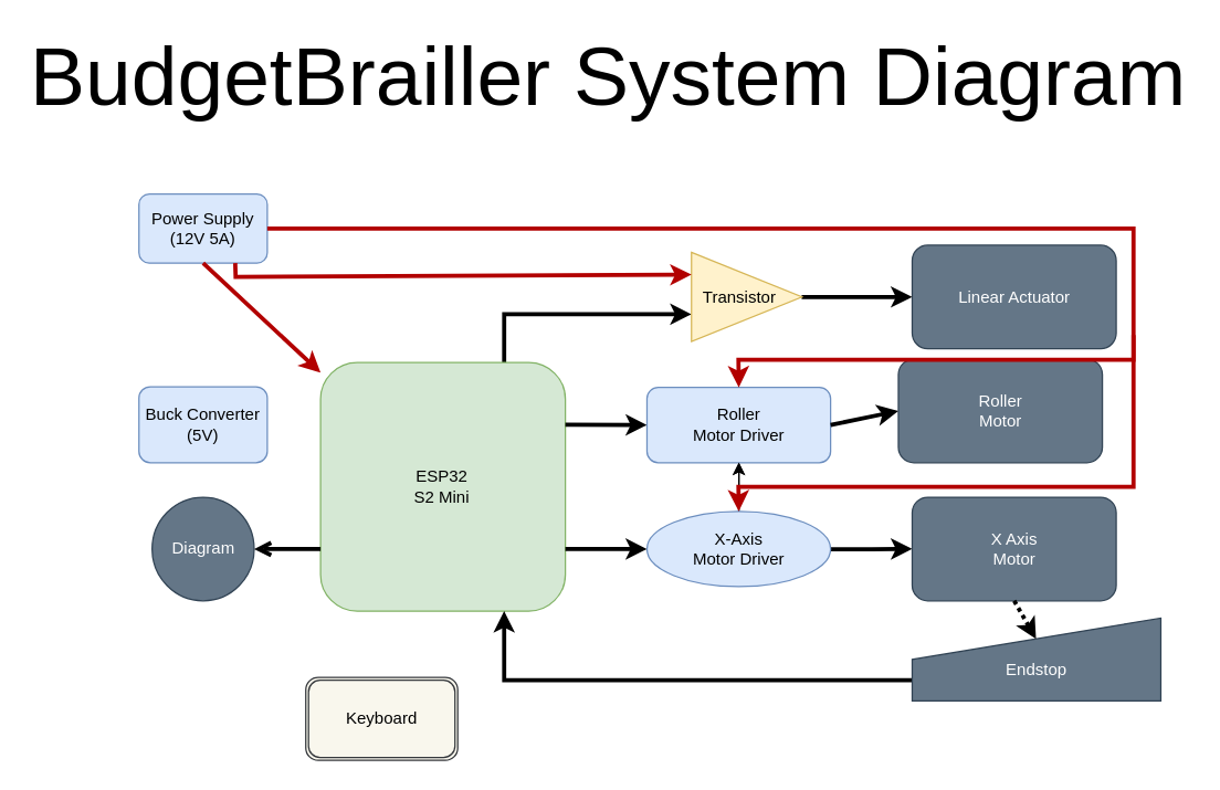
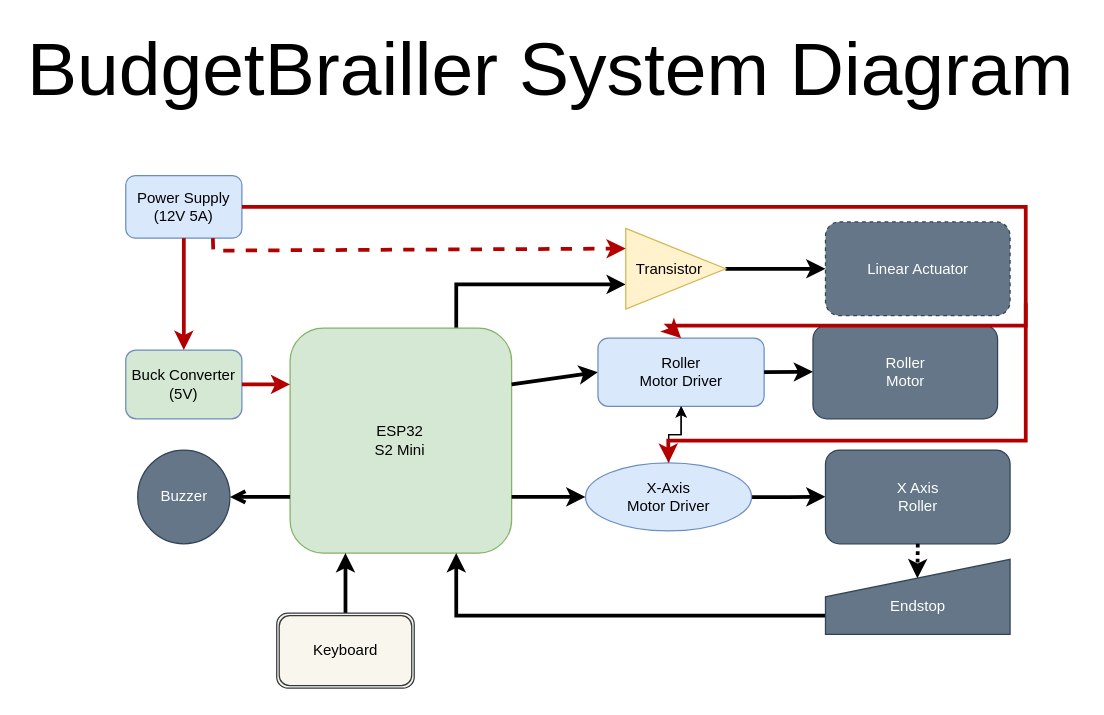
  <mxCell id="0" />
  <mxCell id="1" parent="0" />
  <mxCell id="2" value="&lt;font style=&quot;font-size: 60px;&quot;&gt;BudgetBrailler System Diagram&lt;/font&gt;" style="text;html=1;align=center;verticalAlign=middle;whiteSpace=wrap;rounded=0;" parent="1" vertex="1"><mxGeometry x="20.24" y="20" width="840" height="70" as="geometry" /></mxCell>
  <mxCell id="3" style="edgeStyle=orthogonalEdgeStyle;rounded=0;orthogonalLoop=1;jettySize=auto;html=1;exitX=0.75;exitY=0;exitDx=0;exitDy=0;entryX=0;entryY=0.694;entryDx=0;entryDy=0;strokeWidth=3;entryPerimeter=0;" parent="1" source="4" target="25" edge="1"><mxGeometry relative="1" as="geometry" /></mxCell>
  <mxCell id="4" value="ESP32&lt;div&gt;S2 Mini&lt;/div&gt;" style="rounded=1;whiteSpace=wrap;html=1;fillColor=#d5e8d4;strokeColor=#82b366;align=center;" parent="1" vertex="1"><mxGeometry x="231.47" y="262" width="177.231" height="180" as="geometry" /></mxCell>
  <mxCell id="5" value="" style="endArrow=classic;html=1;rounded=0;exitX=1;exitY=0.25;exitDx=0;exitDy=0;entryX=0;entryY=0.5;entryDx=0;entryDy=0;strokeWidth=3;" parent="1" source="4" target="7" edge="1"><mxGeometry width="50" height="50" relative="1" as="geometry"><mxPoint x="482.547" y="307" as="sourcePoint" /><mxPoint x="526.855" y="262" as="targetPoint" /></mxGeometry></mxCell>
  <mxCell id="6" value="" style="endArrow=classic;html=1;rounded=0;exitX=1;exitY=0.75;exitDx=0;exitDy=0;entryX=0;entryY=0.5;entryDx=0;entryDy=0;strokeWidth=3;" parent="1" source="4" target="11" edge="1"><mxGeometry width="50" height="50" relative="1" as="geometry"><mxPoint x="512.085" y="382" as="sourcePoint" /><mxPoint x="526.855" y="442" as="targetPoint" /></mxGeometry></mxCell>
- <mxCell id="7" value="&lt;div&gt;Roller&lt;/div&gt;&lt;div&gt;Motor Driver&lt;/div&gt;" style="rounded=1;whiteSpace=wrap;html=1;fillColor=#dae8fc;strokeColor=#6c8ebf;" parent="1" vertex="1"><mxGeometry x="467.78" y="280" width="132.92" height="54.5" as="geometry" /></mxCell>
+ <mxCell id="7" value="&lt;div&gt;Roller&lt;/div&gt;&lt;div&gt;Motor Driver&lt;/div&gt;" style="rounded=1;whiteSpace=wrap;html=1;fillColor=#dae8fc;strokeColor=#6c8ebf;" parent="1" vertex="1"><mxGeometry x="477.78" y="270" width="132.92" height="54.5" as="geometry" /></mxCell>
  <mxCell id="8" value="" style="edgeStyle=orthogonalEdgeStyle;rounded=0;orthogonalLoop=1;jettySize=auto;html=1;strokeWidth=3;" parent="1" source="11" target="13" edge="1"><mxGeometry relative="1" as="geometry" /></mxCell>
  <mxCell id="9" value="" style="edgeStyle=orthogonalEdgeStyle;rounded=0;orthogonalLoop=1;jettySize=auto;html=1;" edge="1" parent="1" source="11" target="7"><mxGeometry relative="1" as="geometry" /></mxCell>
  <mxCell id="10" value="" style="edgeStyle=orthogonalEdgeStyle;rounded=0;orthogonalLoop=1;jettySize=auto;html=1;" edge="1" parent="1" source="11" target="7"><mxGeometry relative="1" as="geometry" /></mxCell>
  <mxCell id="11" value="X-Axis&lt;div&gt;Motor Driver&lt;/div&gt;" style="ellipse;whiteSpace=wrap;html=1;fillColor=#dae8fc;strokeColor=#6c8ebf;" parent="1" vertex="1"><mxGeometry x="467.78" y="369.75" width="132.92" height="54.5" as="geometry" /></mxCell>
  <mxCell id="12" value="&lt;div&gt;Roller&lt;/div&gt;&lt;div&gt;Motor&lt;/div&gt;" style="rounded=1;whiteSpace=wrap;html=1;fillColor=#647687;fontColor=#ffffff;strokeColor=#314354;" parent="1" vertex="1"><mxGeometry x="649.778" y="259.5" width="147.692" height="75" as="geometry" /></mxCell>
- <mxCell id="13" value="X Axis&lt;div&gt;Motor&lt;/div&gt;" style="rounded=1;whiteSpace=wrap;html=1;fillColor=#647687;fontColor=#ffffff;strokeColor=#314354;" parent="1" vertex="1"><mxGeometry x="659.778" y="359.5" width="147.692" height="75" as="geometry" /></mxCell>
+ <mxCell id="13" value="X Axis&lt;div&gt;Roller&lt;/div&gt;" style="rounded=1;whiteSpace=wrap;html=1;fillColor=#647687;fontColor=#ffffff;strokeColor=#314354;" parent="1" vertex="1"><mxGeometry x="659.778" y="359.5" width="147.692" height="75" as="geometry" /></mxCell>
  <mxCell id="14" value="" style="endArrow=classic;html=1;rounded=0;exitX=1;exitY=0.5;exitDx=0;exitDy=0;entryX=0;entryY=0.5;entryDx=0;entryDy=0;strokeWidth=3;" parent="1" source="7" target="12" edge="1"><mxGeometry width="50" height="50" relative="1" as="geometry"><mxPoint x="659.778" y="457" as="sourcePoint" /><mxPoint x="733.624" y="457" as="targetPoint" /></mxGeometry></mxCell>
- <mxCell id="15" value="Diagram" style="ellipse;whiteSpace=wrap;html=1;fillColor=#647687;fontColor=#ffffff;strokeColor=#314354;" parent="1" vertex="1"><mxGeometry x="109.535" y="359.5" width="73.846" height="75" as="geometry" /></mxCell>
+ <mxCell id="15" value="Buzzer" style="ellipse;whiteSpace=wrap;html=1;fillColor=#647687;fontColor=#ffffff;strokeColor=#314354;" parent="1" vertex="1"><mxGeometry x="109.535" y="359.5" width="73.846" height="75" as="geometry" /></mxCell>
  <mxCell id="16" value="" style="endArrow=open;html=1;rounded=0;exitX=0;exitY=0.75;exitDx=0;exitDy=0;entryX=1;entryY=0.5;entryDx=0;entryDy=0;strokeWidth=3;" parent="1" source="4" target="15" edge="1"><mxGeometry width="50" height="50" relative="1" as="geometry"><mxPoint x="423.47" y="457" as="sourcePoint" /><mxPoint x="183.47" y="377" as="targetPoint" /></mxGeometry></mxCell>
  <mxCell id="17" style="edgeStyle=orthogonalEdgeStyle;rounded=0;orthogonalLoop=1;jettySize=auto;html=1;exitX=0;exitY=0.75;exitDx=0;exitDy=0;entryX=0.75;entryY=1;entryDx=0;entryDy=0;strokeWidth=3;" parent="1" source="18" target="4" edge="1"><mxGeometry relative="1" as="geometry" /></mxCell>
- <mxCell id="18" value="&lt;div&gt;&lt;br&gt;&lt;/div&gt;Endstop" style="shape=manualInput;whiteSpace=wrap;html=1;fillColor=#647687;fontColor=#ffffff;strokeColor=#314354;" parent="1" vertex="1"><mxGeometry x="659.778" y="447" width="180" height="60" as="geometry" /></mxCell>
- <mxCell id="19" value="Buck Converter (5V)" style="rounded=1;whiteSpace=wrap;html=1;fillColor=#dae8fc;strokeColor=#6c8ebf;" parent="1" vertex="1"><mxGeometry x="100" y="279.5" width="92.92" height="55" as="geometry" /></mxCell>
- <mxCell id="21" value="Linear Actuator" style="rounded=1;whiteSpace=wrap;html=1;fillColor=#647687;fontColor=#ffffff;strokeColor=#314354;" parent="1" vertex="1"><mxGeometry x="659.778" y="177" width="147.692" height="75" as="geometry" /></mxCell>
+ <mxCell id="18" value="&lt;div&gt;&lt;br&gt;&lt;/div&gt;Endstop" style="shape=manualInput;whiteSpace=wrap;html=1;fillColor=#647687;fontColor=#ffffff;strokeColor=#314354;" parent="1" vertex="1"><mxGeometry x="659.778" y="447" width="147.692" height="60" as="geometry" /></mxCell>
+ <mxCell id="19" value="Buck Converter (5V)" style="rounded=1;whiteSpace=wrap;html=1;fillColor=#d5e8d4;strokeColor=#6c8ebf;" parent="1" vertex="1"><mxGeometry x="100" y="279.5" width="92.92" height="55" as="geometry" /></mxCell>
+ <mxCell id="20" value="" style="endArrow=classic;html=1;rounded=0;exitX=1;exitY=0.5;exitDx=0;exitDy=0;entryX=0;entryY=0.25;entryDx=0;entryDy=0;fillColor=#e51400;strokeColor=#B20000;strokeWidth=3;" parent="1" source="19" target="4" edge="1"><mxGeometry width="50" height="50" relative="1" as="geometry"><mxPoint x="142.855" y="487" as="sourcePoint" /><mxPoint x="216.701" y="412" as="targetPoint" /></mxGeometry></mxCell>
+ <mxCell id="21" value="Linear Actuator" style="rounded=1;whiteSpace=wrap;html=1;fillColor=#647687;fontColor=#ffffff;strokeColor=#314354;dashed=1;" parent="1" vertex="1"><mxGeometry x="659.778" y="177" width="147.692" height="75" as="geometry" /></mxCell>
  <mxCell id="22" value="" style="endArrow=classic;html=1;rounded=0;exitX=0.5;exitY=1;exitDx=0;exitDy=0;entryX=0.498;entryY=0.253;entryDx=0;entryDy=0;entryPerimeter=0;dashed=1;dashPattern=1 1;strokeWidth=3;" parent="1" source="13" target="18" edge="1"><mxGeometry width="50" height="50" relative="1" as="geometry"><mxPoint x="540" y="460" as="sourcePoint" /><mxPoint x="590" y="410" as="targetPoint" /></mxGeometry></mxCell>
+ <mxCell id="23" value="" style="endArrow=classic;html=1;rounded=0;exitX=0.5;exitY=0;exitDx=0;exitDy=0;entryX=0.25;entryY=1;entryDx=0;entryDy=0;strokeWidth=3;" parent="1" source="26" target="4" edge="1"><mxGeometry width="50" height="50" relative="1" as="geometry"><mxPoint x="419" y="407" as="sourcePoint" /><mxPoint x="478" y="407" as="targetPoint" /></mxGeometry></mxCell>
  <mxCell id="24" value="" style="edgeStyle=orthogonalEdgeStyle;rounded=0;orthogonalLoop=1;jettySize=auto;html=1;strokeWidth=3;" parent="1" source="25" target="21" edge="1"><mxGeometry relative="1" as="geometry" /></mxCell>
  <mxCell id="25" value="Transistor&amp;nbsp; &amp;nbsp;" style="triangle;whiteSpace=wrap;html=1;fillColor=#fff2cc;strokeColor=#d6b656;" parent="1" vertex="1"><mxGeometry x="500" y="182.25" width="80" height="64.5" as="geometry" /></mxCell>
  <mxCell id="26" value="Keyboard" style="shape=ext;double=1;rounded=1;whiteSpace=wrap;html=1;fillColor=#f9f7ed;strokeColor=#36393d;" parent="1" vertex="1"><mxGeometry x="220.78" y="490" width="110" height="60" as="geometry" /></mxCell>
  <mxCell id="27" value="&lt;div&gt;Power Supply&lt;/div&gt;(12V 5A)" style="rounded=1;whiteSpace=wrap;html=1;fillColor=#dae8fc;strokeColor=#6c8ebf;" vertex="1" parent="1"><mxGeometry x="100" y="140" width="92.92" height="50" as="geometry" /></mxCell>
- <mxCell id="28" value="" style="endArrow=classic;html=1;rounded=0;exitX=0.5;exitY=1;exitDx=0;exitDy=0;fillColor=#e51400;strokeColor=#B20000;strokeWidth=3;" edge="1" parent="1" source="27" target="4"><mxGeometry width="50" height="50" relative="1" as="geometry"><mxPoint x="176" y="317" as="sourcePoint" /><mxPoint x="241" y="317" as="targetPoint" /></mxGeometry></mxCell>
- <mxCell id="29" value="" style="endArrow=classic;html=1;rounded=0;entryX=0;entryY=0.25;entryDx=0;entryDy=0;fillColor=#e51400;strokeColor=#B20000;strokeWidth=3;exitX=0.75;exitY=1;exitDx=0;exitDy=0;" edge="1" parent="1" source="27" target="25"><mxGeometry width="50" height="50" relative="1" as="geometry"><mxPoint x="130" y="215" as="sourcePoint" /><mxPoint x="129" y="290" as="targetPoint" /><Array as="points"><mxPoint x="170" y="200" /></Array></mxGeometry></mxCell>
+ <mxCell id="28" value="" style="endArrow=classic;html=1;rounded=0;exitX=0.5;exitY=1;exitDx=0;exitDy=0;entryX=0.5;entryY=0;entryDx=0;entryDy=0;fillColor=#e51400;strokeColor=#B20000;strokeWidth=3;" edge="1" parent="1" source="27" target="19"><mxGeometry width="50" height="50" relative="1" as="geometry"><mxPoint x="176" y="317" as="sourcePoint" /><mxPoint x="241" y="317" as="targetPoint" /></mxGeometry></mxCell>
+ <mxCell id="29" value="" style="endArrow=classic;html=1;rounded=0;entryX=0;entryY=0.25;entryDx=0;entryDy=0;fillColor=#e51400;strokeColor=#B20000;strokeWidth=3;exitX=0.75;exitY=1;exitDx=0;exitDy=0;dashed=1;" edge="1" parent="1" source="27" target="25"><mxGeometry width="50" height="50" relative="1" as="geometry"><mxPoint x="130" y="215" as="sourcePoint" /><mxPoint x="129" y="290" as="targetPoint" /><Array as="points"><mxPoint x="170" y="200" /></Array></mxGeometry></mxCell>
  <mxCell id="30" value="" style="endArrow=classic;html=1;rounded=0;exitX=1;exitY=0.5;exitDx=0;exitDy=0;fillColor=#e51400;strokeColor=#B20000;strokeWidth=3;entryX=0.5;entryY=0;entryDx=0;entryDy=0;" edge="1" parent="1" source="27" target="7"><mxGeometry width="50" height="50" relative="1" as="geometry"><mxPoint x="165.92" y="158.25" as="sourcePoint" /><mxPoint x="570" y="260" as="targetPoint" /><Array as="points"><mxPoint x="820" y="165" /><mxPoint x="820" y="260" /><mxPoint x="534" y="260" /></Array></mxGeometry></mxCell>
  <mxCell id="31" value="" style="endArrow=classic;html=1;rounded=0;entryX=0.5;entryY=0;entryDx=0;entryDy=0;fillColor=#e51400;strokeColor=#B20000;strokeWidth=3;" edge="1" parent="1" target="11"><mxGeometry width="50" height="50" relative="1" as="geometry"><mxPoint x="820" y="242" as="sourcePoint" /><mxPoint x="534.24" y="371.75" as="targetPoint" /><Array as="points"><mxPoint x="820" y="352" /><mxPoint x="534" y="352" /></Array></mxGeometry></mxCell>
